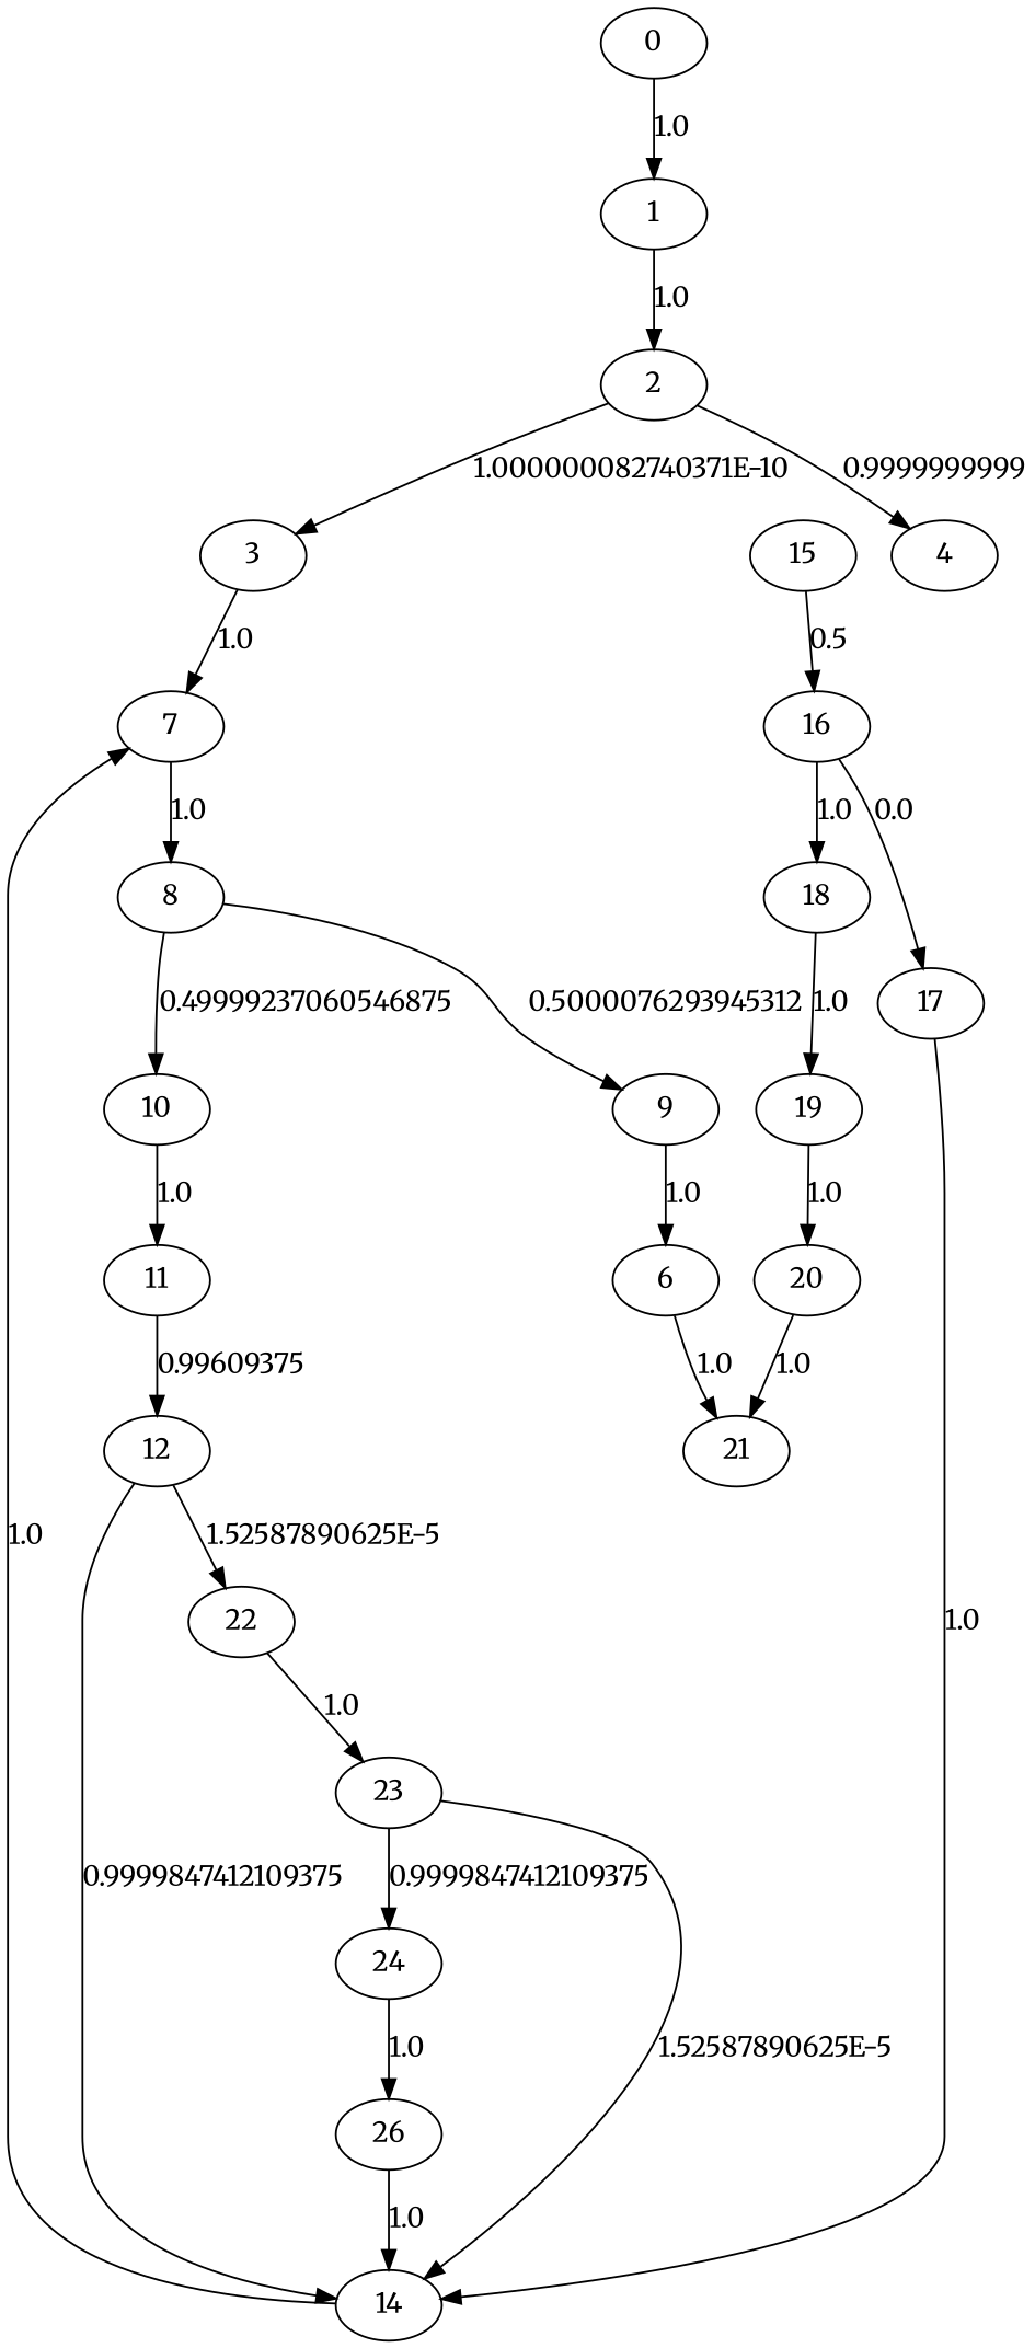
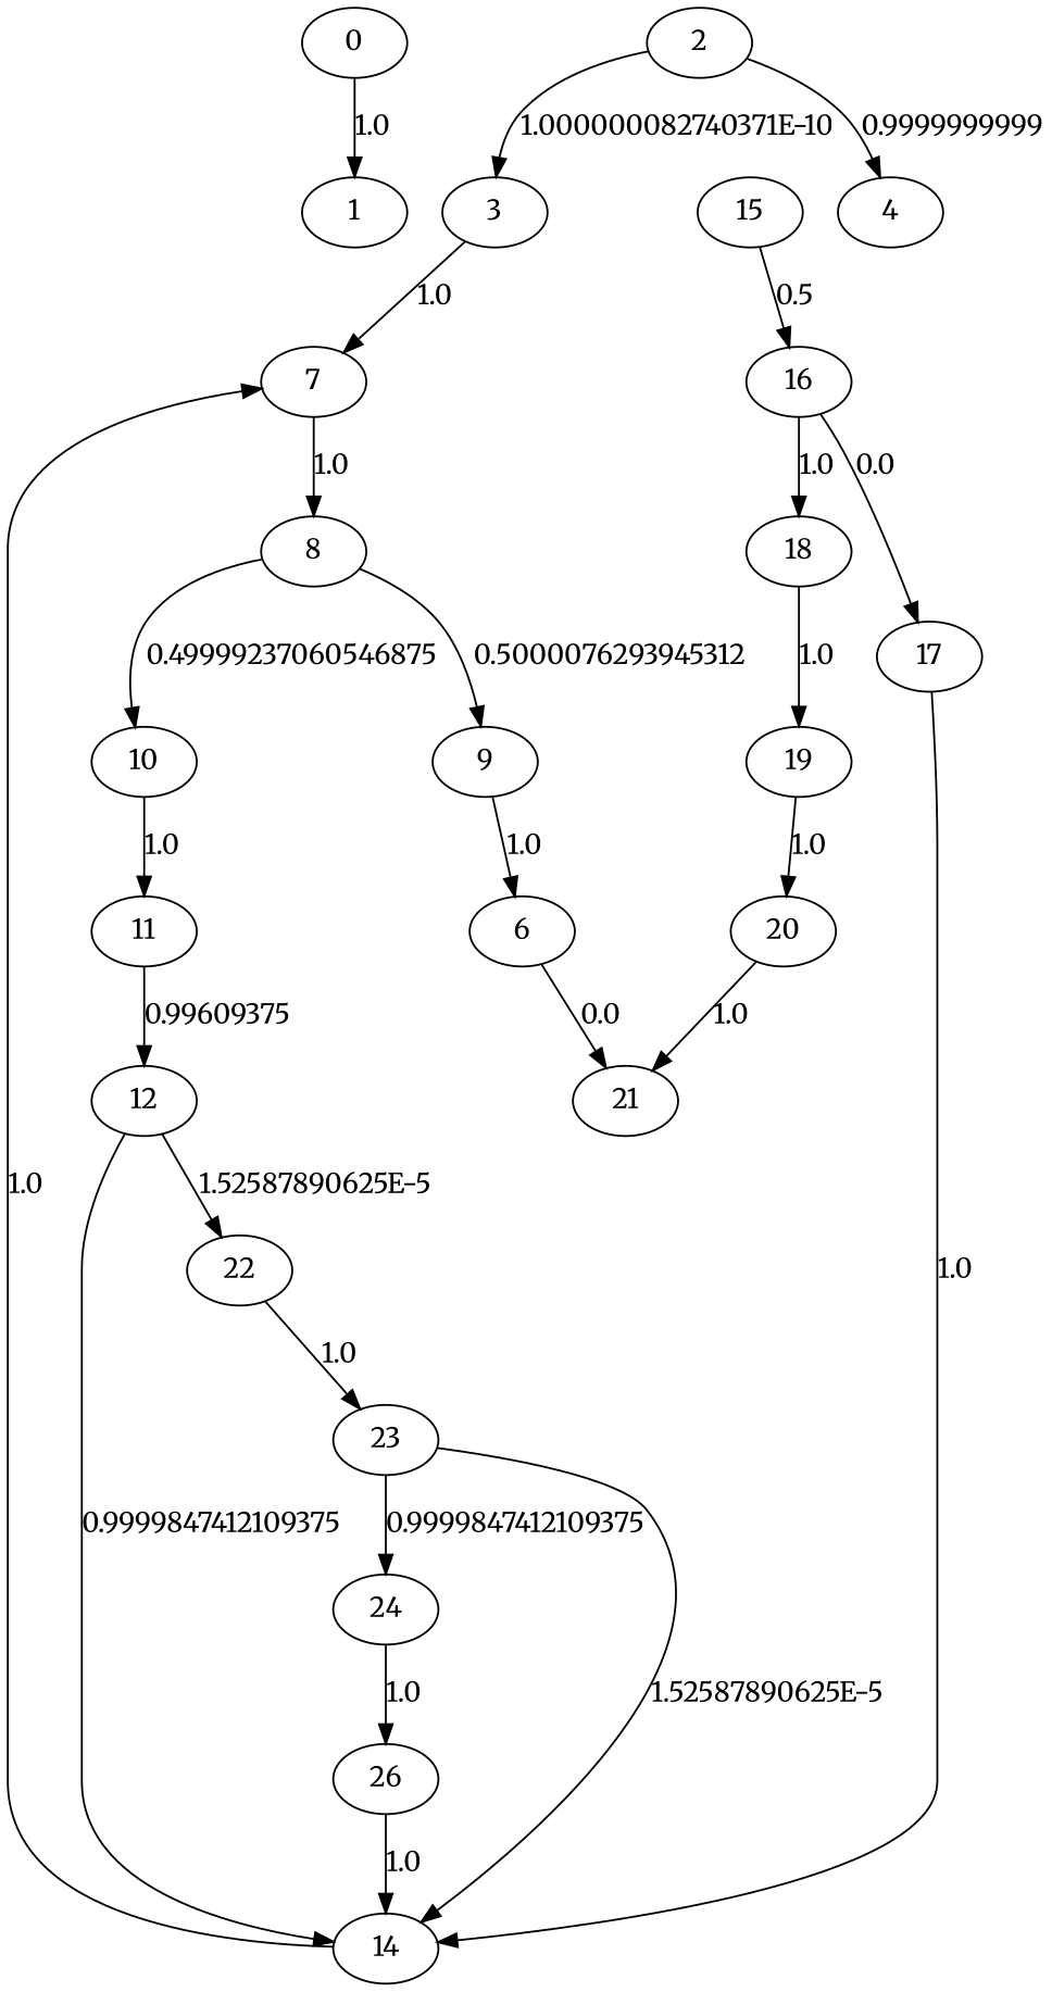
  digraph {
    fontname=Merriweather
    node [fontname=Merriweather]
    edge [fontname=Merriweather]
    0
    1
    2
    3
    4
    7
    8
    6
    21
    9
    10
    11
    12
    14
    22
    23
    15
    16
    17
    18
    19
    20
    24
    n24 [label=26]
    0 -> 1 [label=1.0]
-   1 -> 2 [label=1.0]
    2 -> 3 [label="1.000000082740371E-10"]
    2 -> 4 [label=0.9999999999]
    3 -> 7 [label=1.0]
    7 -> 8 [label=1.0]
    8 -> 9 [label=0.5000076293945312]
    8 -> 10 [label=0.49999237060546875]
-   6 -> 21 [label=1.0]
+   6 -> 21 [label=0.0]
    9 -> 6 [label=1.0]
    10 -> 11 [label=1.0]
    11 -> 12 [label=0.99609375]
    12 -> 14 [label=0.9999847412109375]
    12 -> 22 [label="1.52587890625E-5"]
    14 -> 7 [label=1.0]
    22 -> 23 [label=1.0]
    23 -> 14 [label="1.52587890625E-5"]
    23 -> 24 [label=0.9999847412109375]
    15 -> 16 [label=0.5]
    16 -> 17 [label=0.0]
    16 -> 18 [label=1.0]
    17 -> 14 [label=1.0]
    18 -> 19 [label=1.0]
    19 -> 20 [label=1.0]
    20 -> 21 [label=1.0]
    24 -> n24 [label=1.0]
    n24 -> 14 [label=1.0]
  }
